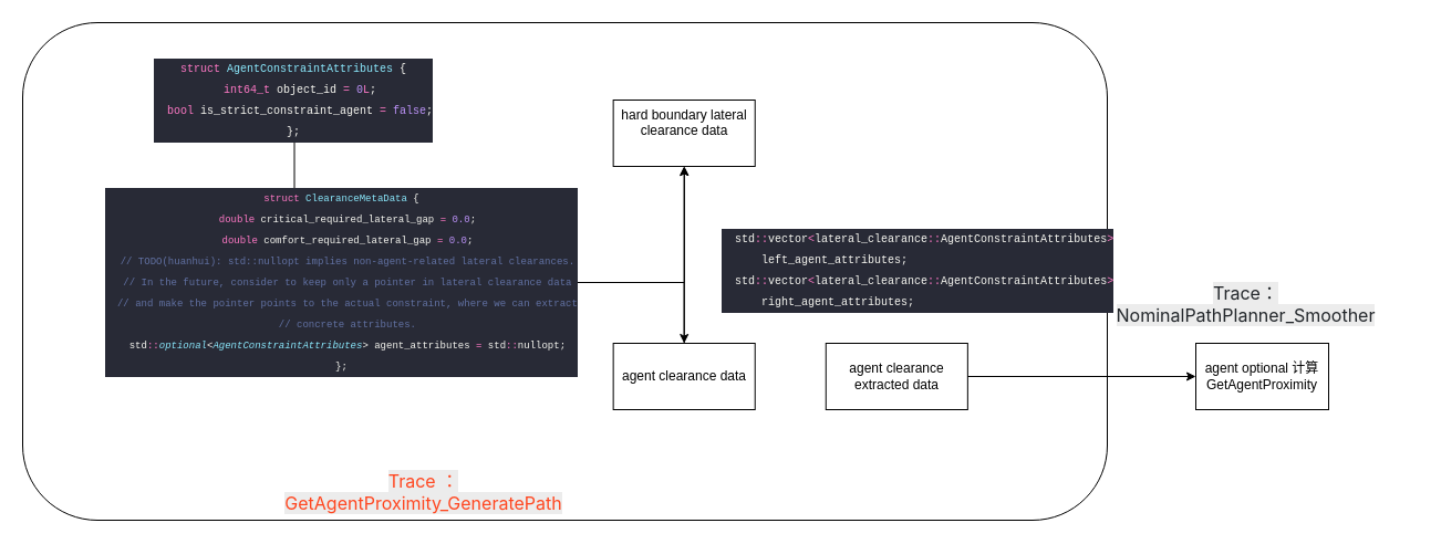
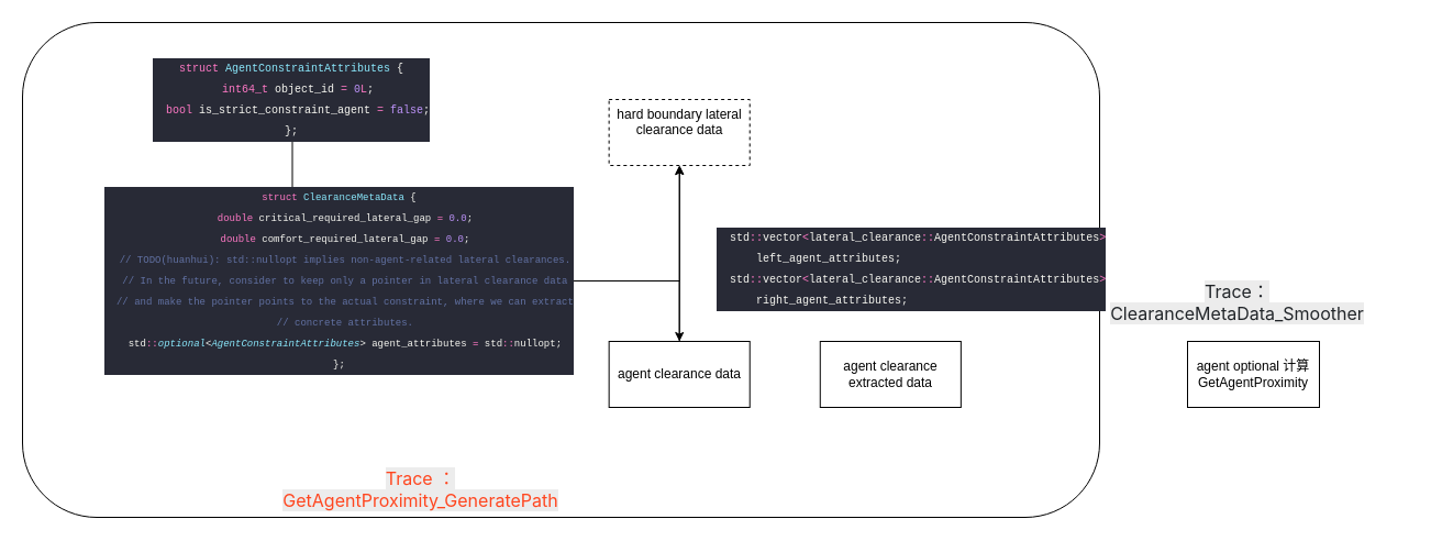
  <mxCell id="0" />
  <mxCell id="1" parent="0" />
  <mxCell id="2" value="" style="group" vertex="1" connectable="0" parent="1"><mxGeometry y="20" width="1260" height="450" as="geometry" x="20" /></mxCell>
  <mxCell id="3" value="" style="rounded=1;whiteSpace=wrap;html=1;" vertex="1" parent="2"><mxGeometry width="980" height="450" as="geometry" /></mxCell>
  <mxCell id="4" value="" style="group" vertex="1" connectable="0" parent="2"><mxGeometry x="181.442" y="40" width="939.518" height="310" as="geometry" /></mxCell>
  <mxCell id="5" value="" style="edgeStyle=orthogonalEdgeStyle;rounded=0;orthogonalLoop=1;jettySize=auto;html=1;" edge="1" parent="4" source="13" target="7"><mxGeometry relative="1" as="geometry"><mxPoint x="640.385" y="147" as="sourcePoint" /></mxGeometry></mxCell>
  <mxCell id="6" style="edgeStyle=orthogonalEdgeStyle;rounded=0;orthogonalLoop=1;jettySize=auto;html=1;entryX=0.5;entryY=0;entryDx=0;entryDy=0;" edge="1" parent="4" source="13" target="9"><mxGeometry relative="1" as="geometry"><mxPoint x="640.385" y="147" as="sourcePoint" /></mxGeometry></mxCell>
- <mxCell id="7" value="hard boundary lateral clearance data" style="whiteSpace=wrap;html=1;verticalAlign=top;labelBackgroundColor=default;" vertex="1" parent="4"><mxGeometry x="352.212" y="30" width="128.077" height="60" as="geometry" /></mxCell>
+ <mxCell id="7" value="hard boundary lateral clearance data" style="whiteSpace=wrap;html=1;verticalAlign=top;labelBackgroundColor=default;dashed=1;" vertex="1" parent="4"><mxGeometry x="352.212" y="30" width="128.077" height="60" as="geometry" /></mxCell>
  <mxCell id="8" value="" style="edgeStyle=orthogonalEdgeStyle;rounded=0;orthogonalLoop=1;jettySize=auto;html=1;" edge="1" parent="4" source="9" target="7"><mxGeometry relative="1" as="geometry" /></mxCell>
  <mxCell id="9" value="agent clearance data" style="whiteSpace=wrap;html=1;" vertex="1" parent="4"><mxGeometry x="352.212" y="250" width="128.077" height="60" as="geometry" /></mxCell>
  <mxCell id="10" value="agent clearance extracted data" style="whiteSpace=wrap;html=1;" vertex="1" parent="4"><mxGeometry x="544.327" y="250" width="128.077" height="60" as="geometry" /></mxCell>
  <mxCell id="11" style="edgeStyle=orthogonalEdgeStyle;rounded=0;orthogonalLoop=1;jettySize=auto;html=1;entryX=0.167;entryY=-0.05;entryDx=0;entryDy=0;entryPerimeter=0;" edge="1" parent="4" source="12" target="13"><mxGeometry relative="1" as="geometry" /></mxCell>
  <mxCell id="12" value="&lt;div style=&quot;color: rgb(248, 248, 242); background-color: rgb(40, 42, 54); font-family: Menlo, Monaco, &amp;quot;Courier New&amp;quot;, monospace; line-height: 18px; white-space: pre;&quot;&gt;&lt;div&gt;&lt;font style=&quot;font-size: 10px;&quot;&gt;&lt;span style=&quot;color: rgb(255, 121, 198);&quot;&gt;struct&lt;/span&gt; &lt;span style=&quot;color: rgb(139, 233, 253);&quot;&gt;AgentConstraintAttributes&lt;/span&gt; {&lt;/font&gt;&lt;/div&gt;&lt;div&gt;&lt;font style=&quot;font-size: 10px;&quot;&gt;  &lt;span style=&quot;color: rgb(255, 121, 198);&quot;&gt;int64_t&lt;/span&gt; object_id &lt;span style=&quot;color: rgb(255, 121, 198);&quot;&gt;=&lt;/span&gt; &lt;span style=&quot;color: rgb(189, 147, 249);&quot;&gt;0&lt;/span&gt;&lt;span style=&quot;color: rgb(255, 121, 198);&quot;&gt;L&lt;/span&gt;;&lt;/font&gt;&lt;/div&gt;&lt;div&gt;&lt;font style=&quot;font-size: 10px;&quot;&gt;  &lt;span style=&quot;color: rgb(255, 121, 198);&quot;&gt;bool&lt;/span&gt; is_strict_constraint_agent &lt;span style=&quot;color: rgb(255, 121, 198);&quot;&gt;=&lt;/span&gt; &lt;span style=&quot;color: rgb(189, 147, 249);&quot;&gt;false&lt;/span&gt;;&lt;/font&gt;&lt;/div&gt;&lt;div&gt;&lt;font style=&quot;font-size: 10px;&quot;&gt;};&lt;/font&gt;&lt;/div&gt;&lt;/div&gt;" style="whiteSpace=wrap;html=1;" vertex="1" parent="4"><mxGeometry width="128.077" height="60" as="geometry" /></mxCell>
  <mxCell id="13" value="&lt;div style=&quot;color: rgb(248, 248, 242); background-color: rgb(40, 42, 54); font-family: Menlo, Monaco, &amp;quot;Courier New&amp;quot;, monospace; line-height: 18px; white-space: pre;&quot;&gt;&lt;div&gt;&lt;font style=&quot;font-size: 9px;&quot;&gt;&lt;span style=&quot;color: rgb(255, 121, 198);&quot;&gt;struct&lt;/span&gt; &lt;span style=&quot;color: rgb(139, 233, 253);&quot;&gt;ClearanceMetaData&lt;/span&gt; {&lt;/font&gt;&lt;/div&gt;&lt;div&gt;&lt;font style=&quot;font-size: 9px;&quot;&gt;  &lt;span style=&quot;color: rgb(255, 121, 198);&quot;&gt;double&lt;/span&gt; critical_required_lateral_gap &lt;span style=&quot;color: rgb(255, 121, 198);&quot;&gt;=&lt;/span&gt; &lt;span style=&quot;color: rgb(189, 147, 249);&quot;&gt;0.0&lt;/span&gt;;&lt;/font&gt;&lt;/div&gt;&lt;div&gt;&lt;font style=&quot;font-size: 9px;&quot;&gt;  &lt;span style=&quot;color: rgb(255, 121, 198);&quot;&gt;double&lt;/span&gt; comfort_required_lateral_gap &lt;span style=&quot;color: rgb(255, 121, 198);&quot;&gt;=&lt;/span&gt; &lt;span style=&quot;color: rgb(189, 147, 249);&quot;&gt;0.0&lt;/span&gt;;&lt;/font&gt;&lt;/div&gt;&lt;div&gt;&lt;span style=&quot;color: rgb(98, 114, 164);&quot;&gt;&lt;font style=&quot;font-size: 9px;&quot;&gt;  // TODO(huanhui): std::nullopt implies non-agent-related lateral clearances.&lt;/font&gt;&lt;/span&gt;&lt;/div&gt;&lt;div&gt;&lt;span style=&quot;color: rgb(98, 114, 164);&quot;&gt;&lt;font style=&quot;font-size: 9px;&quot;&gt;  // In the future, consider to keep only a pointer in lateral clearance data&lt;/font&gt;&lt;/span&gt;&lt;/div&gt;&lt;div&gt;&lt;span style=&quot;color: rgb(98, 114, 164);&quot;&gt;&lt;font style=&quot;font-size: 9px;&quot;&gt;  // and make the pointer points to the actual constraint, where we can extract&lt;/font&gt;&lt;/span&gt;&lt;/div&gt;&lt;div&gt;&lt;span style=&quot;color: rgb(98, 114, 164);&quot;&gt;&lt;font style=&quot;font-size: 9px;&quot;&gt;  // concrete attributes.&lt;/font&gt;&lt;/span&gt;&lt;/div&gt;&lt;div&gt;&lt;font style=&quot;font-size: 9px;&quot;&gt;  std&lt;span style=&quot;color: rgb(255, 121, 198);&quot;&gt;::&lt;/span&gt;&lt;span style=&quot;color: rgb(139, 233, 253); font-style: italic;&quot;&gt;optional&lt;/span&gt;&amp;lt;&lt;span style=&quot;color: rgb(139, 233, 253); font-style: italic;&quot;&gt;AgentConstraintAttributes&lt;/span&gt;&amp;gt; agent_attributes &lt;span style=&quot;color: rgb(255, 121, 198);&quot;&gt;=&lt;/span&gt; std&lt;span style=&quot;color: rgb(255, 121, 198);&quot;&gt;::&lt;/span&gt;nullopt;&lt;/font&gt;&lt;/div&gt;&lt;div&gt;&lt;font style=&quot;font-size: 9px;&quot;&gt;};&lt;/font&gt;&lt;/div&gt;&lt;/div&gt;" style="whiteSpace=wrap;html=1;" vertex="1" parent="4"><mxGeometry x="53.365" y="180" width="106.731" height="30" as="geometry" /></mxCell>
  <mxCell id="14" value="&lt;div style=&quot;color: rgb(248, 248, 242); background-color: rgb(40, 42, 54); font-family: Menlo, Monaco, &amp;quot;Courier New&amp;quot;, monospace; font-weight: normal; line-height: 18px; white-space: pre;&quot;&gt;&lt;div style=&quot;&quot;&gt;&lt;font style=&quot;font-size: 10px;&quot;&gt;&lt;span style=&quot;color: rgb(248, 248, 242);&quot;&gt;  std&lt;/span&gt;&lt;span style=&quot;color: rgb(255, 121, 198);&quot;&gt;::&lt;/span&gt;&lt;span style=&quot;color: rgb(248, 248, 242);&quot;&gt;vector&lt;/span&gt;&lt;span style=&quot;color: rgb(255, 121, 198);&quot;&gt;&amp;lt;&lt;/span&gt;&lt;span style=&quot;color: rgb(248, 248, 242);&quot;&gt;lateral_clearance&lt;/span&gt;&lt;span style=&quot;color: rgb(255, 121, 198);&quot;&gt;::&lt;/span&gt;&lt;span style=&quot;color: rgb(248, 248, 242);&quot;&gt;AgentConstraintAttributes&lt;/span&gt;&lt;span style=&quot;color: rgb(255, 121, 198);&quot;&gt;&amp;gt;&lt;/span&gt;&lt;/font&gt;&lt;/div&gt;&lt;div style=&quot;&quot;&gt;&lt;font style=&quot;font-size: 10px;&quot;&gt;&lt;span style=&quot;color: rgb(248, 248, 242);&quot;&gt;      &lt;/span&gt;&lt;span style=&quot;color: rgb(248, 248, 242);&quot;&gt;left_agent_attributes&lt;/span&gt;&lt;span style=&quot;color: rgb(248, 248, 242);&quot;&gt;;&lt;/span&gt;&lt;/font&gt;&lt;/div&gt;&lt;div style=&quot;&quot;&gt;&lt;font style=&quot;font-size: 10px;&quot;&gt;&lt;span style=&quot;color: rgb(248, 248, 242);&quot;&gt;  std&lt;/span&gt;&lt;span style=&quot;color: rgb(255, 121, 198);&quot;&gt;::&lt;/span&gt;&lt;span style=&quot;color: rgb(248, 248, 242);&quot;&gt;vector&lt;/span&gt;&lt;span style=&quot;color: rgb(255, 121, 198);&quot;&gt;&amp;lt;&lt;/span&gt;&lt;span style=&quot;color: rgb(248, 248, 242);&quot;&gt;lateral_clearance&lt;/span&gt;&lt;span style=&quot;color: rgb(255, 121, 198);&quot;&gt;::&lt;/span&gt;&lt;span style=&quot;color: rgb(248, 248, 242);&quot;&gt;AgentConstraintAttributes&lt;/span&gt;&lt;span style=&quot;color: rgb(255, 121, 198);&quot;&gt;&amp;gt;&lt;/span&gt;&lt;/font&gt;&lt;/div&gt;&lt;div style=&quot;&quot;&gt;&lt;font style=&quot;font-size: 10px;&quot;&gt;&lt;span style=&quot;color: rgb(248, 248, 242);&quot;&gt;      &lt;/span&gt;&lt;span style=&quot;color: rgb(248, 248, 242);&quot;&gt;right_agent_attributes&lt;/span&gt;&lt;span style=&quot;color: rgb(248, 248, 242);&quot;&gt;;&lt;/span&gt;&lt;/font&gt;&lt;/div&gt;&lt;/div&gt;" style="text;whiteSpace=wrap;html=1;" vertex="1" parent="4"><mxGeometry x="448.556" y="140" width="490.962" height="100" as="geometry" /></mxCell>
  <mxCell id="15" value="&lt;span style=&quot;font-family: -apple-system, &amp;quot;system-ui&amp;quot;, &amp;quot;Segoe UI&amp;quot;, Roboto, &amp;quot;Helvetica Neue&amp;quot;, Arial, &amp;quot;Noto Sans&amp;quot;, sans-serif, &amp;quot;Apple Color Emoji&amp;quot;, &amp;quot;Segoe UI Emoji&amp;quot;, &amp;quot;Segoe UI Symbol&amp;quot;, &amp;quot;Noto Color Emoji&amp;quot;; font-size: 16px; text-wrap-mode: wrap; background-color: rgba(0, 0, 0, 0.075);&quot;&gt;&lt;font style=&quot;color: rgb(255, 69, 30);&quot;&gt;Trace ： GetAgentProximity_GeneratePath&lt;/font&gt;&lt;/span&gt;" style="text;html=1;align=center;verticalAlign=middle;resizable=0;points=[];autosize=1;strokeColor=none;fillColor=none;" vertex="1" parent="2"><mxGeometry x="192.115" y="410" width="340" height="30" as="geometry" /></mxCell>
- <mxCell id="16" value="&lt;span style=&quot;color: rgb(33, 37, 41); font-family: -apple-system, &amp;quot;system-ui&amp;quot;, &amp;quot;Segoe UI&amp;quot;, Roboto, &amp;quot;Helvetica Neue&amp;quot;, Arial, &amp;quot;Noto Sans&amp;quot;, sans-serif, &amp;quot;Apple Color Emoji&amp;quot;, &amp;quot;Segoe UI Emoji&amp;quot;, &amp;quot;Segoe UI Symbol&amp;quot;, &amp;quot;Noto Color Emoji&amp;quot;; font-size: 16px; text-wrap-mode: wrap; background-color: rgba(0, 0, 0, 0.075);&quot;&gt;Trace：NominalPathPlanner_Smoother&lt;/span&gt;" style="text;html=1;align=center;verticalAlign=middle;resizable=0;points=[];autosize=1;strokeColor=none;fillColor=none;" vertex="1" parent="2"><mxGeometry x="950" y="240" width="310" height="30" as="geometry" /></mxCell>
+ <mxCell id="16" value="&lt;span style=&quot;color: rgb(33, 37, 41); font-family: -apple-system, &amp;quot;system-ui&amp;quot;, &amp;quot;Segoe UI&amp;quot;, Roboto, &amp;quot;Helvetica Neue&amp;quot;, Arial, &amp;quot;Noto Sans&amp;quot;, sans-serif, &amp;quot;Apple Color Emoji&amp;quot;, &amp;quot;Segoe UI Emoji&amp;quot;, &amp;quot;Segoe UI Symbol&amp;quot;, &amp;quot;Noto Color Emoji&amp;quot;; font-size: 16px; text-wrap-mode: wrap; background-color: rgba(0, 0, 0, 0.075);&quot;&gt;Trace：ClearanceMetaData_Smoother&lt;/span&gt;" style="text;html=1;align=center;verticalAlign=middle;resizable=0;points=[];autosize=1;strokeColor=none;fillColor=none;" vertex="1" parent="2"><mxGeometry x="950" y="240" width="310" height="30" as="geometry" /></mxCell>
  <mxCell id="17" value="agent optional 计算&lt;div&gt;GetAgentProximity&lt;/div&gt;" style="whiteSpace=wrap;html=1;" vertex="1" parent="2"><mxGeometry x="1060" y="290" width="120" height="60" as="geometry" /></mxCell>
- <mxCell id="18" value="" style="edgeStyle=orthogonalEdgeStyle;rounded=0;orthogonalLoop=1;jettySize=auto;html=1;" edge="1" parent="2" source="10" target="17"><mxGeometry relative="1" as="geometry" /></mxCell>
